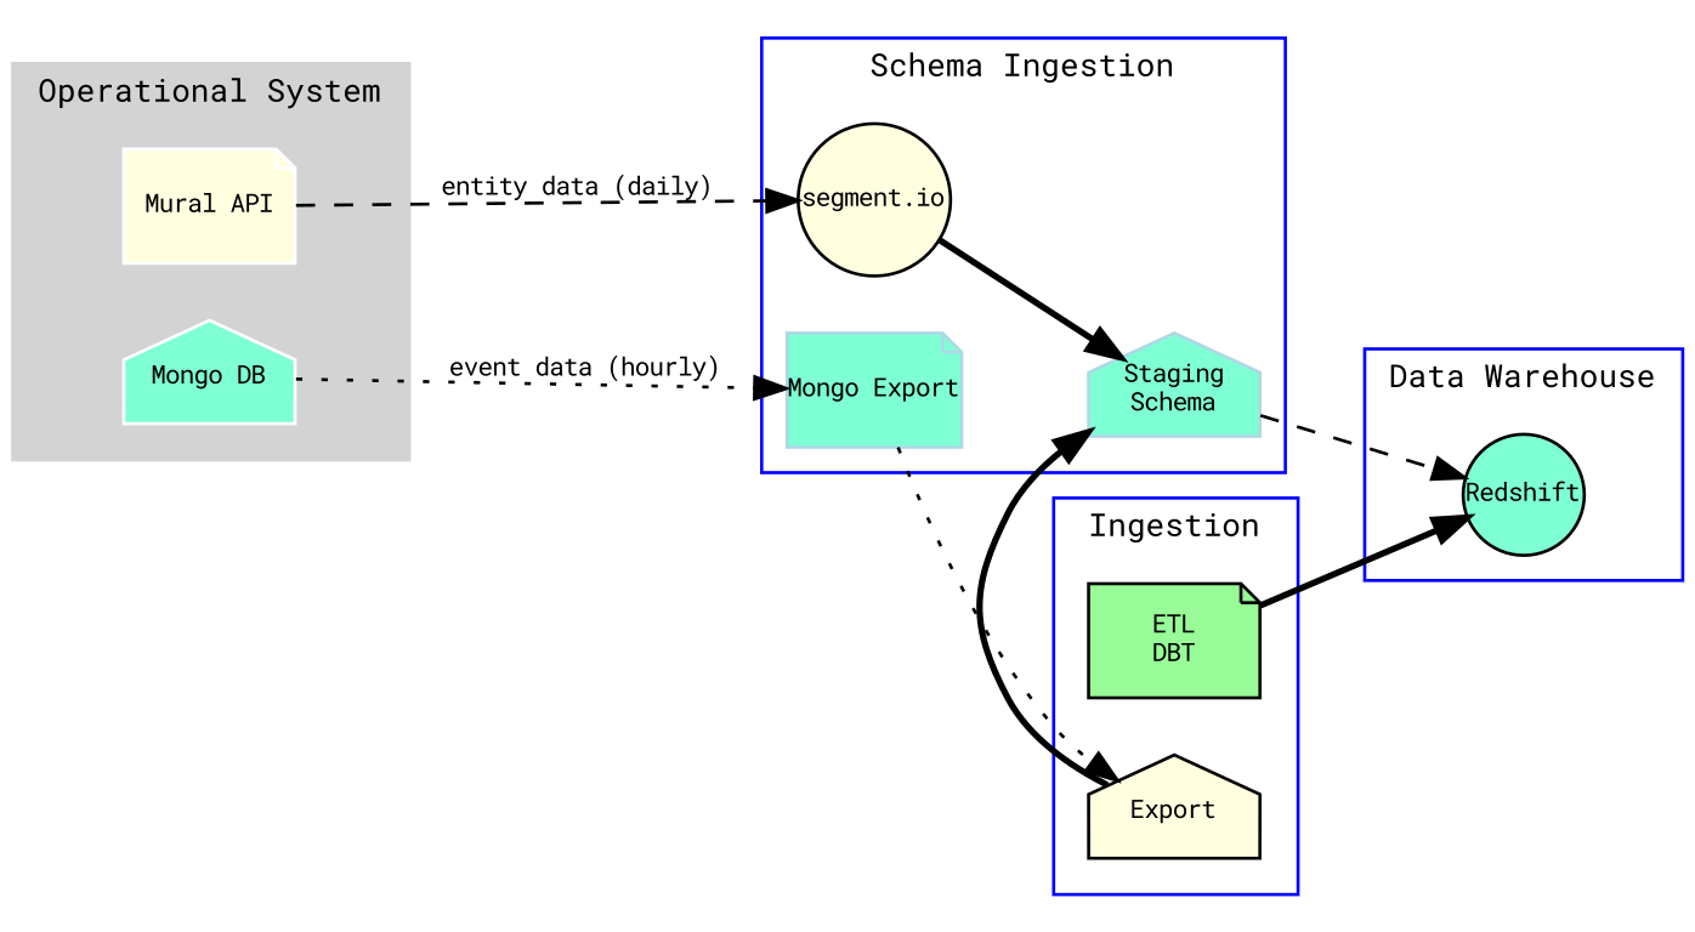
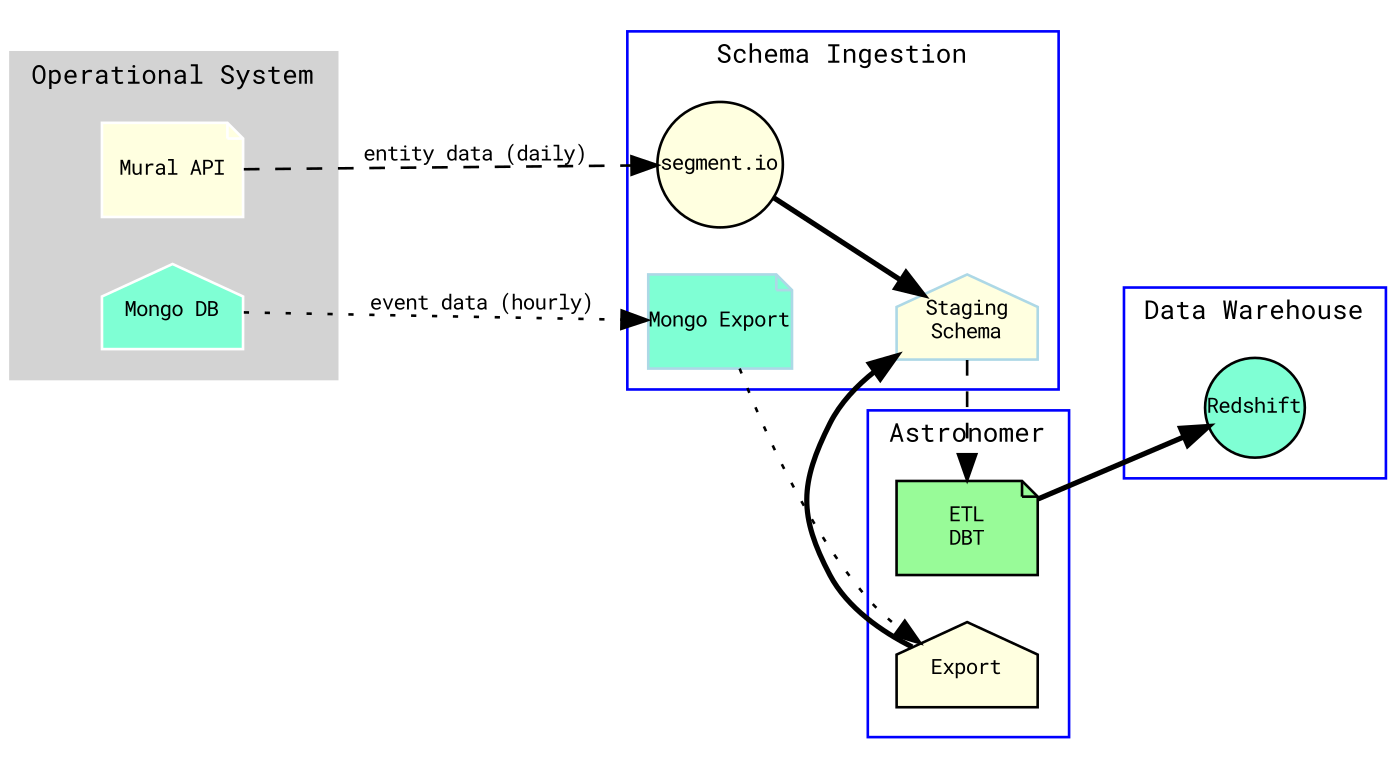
  digraph {
    fontname="Roboto Mono"
    rankdir=LR
    node [fillcolor=aquamarine fontname="Roboto Mono" fontsize=8 margin=0 shape=note style=filled]
    edge [fontname="Roboto Mono" style=bold]
    n1 [color=black fillcolor=lightyellow label="segment.io" shape=circle]
    n2 [color=lightblue label="Mongo Export"]
-   n3 [color=lightblue label="Staging\nSchema" shape=house]
+   n3 [color=lightblue fillcolor=lightyellow label="Staging\nSchema" shape=house]
    n4 [color=white fillcolor=lightyellow label="Mural API"]
    n5 [color=white label="Mongo DB" shape=house]
    n6 [label=Redshift shape=circle]
    n7 [fillcolor=palegreen label="ETL\nDBT"]
    n8 [fillcolor=lightyellow label=Export shape=house]
    subgraph cluster_1 {
      color=blue
      fontsize=10
      label="Schema Ingestion"
      n1
      n2
      n3
    }
    subgraph cluster_2 {
      color=lightgrey
      fontsize=10
      label="Operational System"
      style=filled
      n4
      n5
    }
    subgraph cluster_3 {
      color=blue
      fontsize=10
      label="Data Warehouse"
      n6
    }
    subgraph cluster_4 {
      color=blue
      fontsize=10
-     label=Ingestion
+     label=Astronomer
      n7
      n8
    }
    n1 -> n3
    n2 -> n8 [style=dotted]
-   n3 -> n6 [style=dashed]
+   n3 -> n7 [style=dashed]
    n4 -> n1 [fontsize=8 label="entity data (daily) " style=dashed]
    n5 -> n2 [fontsize=8 label="event data (hourly)" style=dotted]
    n7 -> n6
    n8 -> n3
  }
